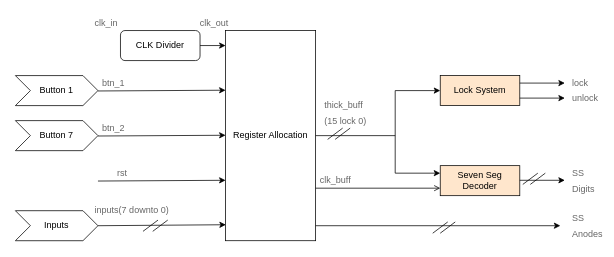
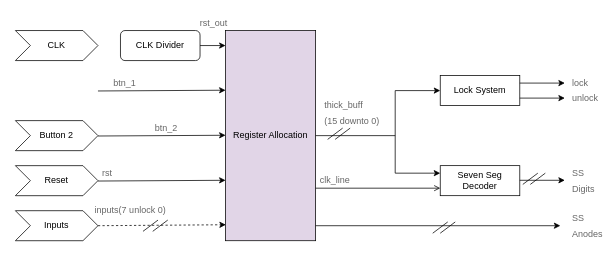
  <mxCell id="0" />
  <mxCell id="1" parent="0" />
  <mxCell id="2" value="" style="group" vertex="1" connectable="0" parent="1"><mxGeometry x="20" y="20" width="400" height="300" as="geometry" /></mxCell>
  <mxCell id="3" value="" style="group" vertex="1" connectable="0" parent="2"><mxGeometry y="20" width="400" height="280" as="geometry" /></mxCell>
- <mxCell id="5" value="Button 1" style="shape=step;perimeter=stepPerimeter;whiteSpace=wrap;html=1;fixedSize=1;" vertex="1" parent="3"><mxGeometry y="60" width="110" height="40" as="geometry" /></mxCell>
- <mxCell id="6" value="Button 7" style="shape=step;perimeter=stepPerimeter;whiteSpace=wrap;html=1;fixedSize=1;" vertex="1" parent="3"><mxGeometry y="120" width="110" height="40" as="geometry" /></mxCell>
+ <mxCell id="4" value="CLK" style="shape=step;perimeter=stepPerimeter;whiteSpace=wrap;html=1;fixedSize=1;" vertex="1" parent="3"><mxGeometry width="110" height="40" as="geometry" /></mxCell>
+ <mxCell id="6" value="Button 2" style="shape=step;perimeter=stepPerimeter;whiteSpace=wrap;html=1;fixedSize=1;" vertex="1" parent="3"><mxGeometry y="120" width="110" height="40" as="geometry" /></mxCell>
+ <mxCell id="7" value="Reset" style="shape=step;perimeter=stepPerimeter;whiteSpace=wrap;html=1;fixedSize=1;" vertex="1" parent="3"><mxGeometry y="180" width="110" height="40" as="geometry" /></mxCell>
  <mxCell id="8" value="Inputs" style="shape=step;perimeter=stepPerimeter;whiteSpace=wrap;html=1;fixedSize=1;" vertex="1" parent="3"><mxGeometry y="240" width="110" height="40" as="geometry" /></mxCell>
  <mxCell id="9" value="CLK Divider" style="whiteSpace=wrap;html=1;rounded=1;" vertex="1" parent="3"><mxGeometry x="140" width="106" height="40" as="geometry" /></mxCell>
- <mxCell id="10" value="Register Allocation" style="rounded=0;whiteSpace=wrap;html=1;" vertex="1" parent="3"><mxGeometry x="280" width="120" height="280" as="geometry" /></mxCell>
- <mxCell id="11" value="" style="endArrow=classic;html=1;rounded=0;exitX=1;exitY=0.5;exitDx=0;exitDy=0;entryX=0.003;entryY=0.924;entryDx=0;entryDy=0;entryPerimeter=0;" edge="1" parent="3" source="8" target="10"><mxGeometry width="50" height="50" relative="1" as="geometry"><mxPoint x="270" y="200" as="sourcePoint" /><mxPoint x="320" y="150" as="targetPoint" /></mxGeometry></mxCell>
+ <mxCell id="10" value="Register Allocation" style="rounded=0;whiteSpace=wrap;html=1;fillColor=#e1d5e7;" vertex="1" parent="3"><mxGeometry x="280" width="120" height="280" as="geometry" /></mxCell>
+ <mxCell id="11" value="" style="endArrow=classic;html=1;rounded=0;exitX=1;exitY=0.5;exitDx=0;exitDy=0;entryX=0.003;entryY=0.924;entryDx=0;entryDy=0;entryPerimeter=0;dashed=1;" edge="1" parent="3" source="8" target="10"><mxGeometry width="50" height="50" relative="1" as="geometry"><mxPoint x="270" y="200" as="sourcePoint" /><mxPoint x="320" y="150" as="targetPoint" /></mxGeometry></mxCell>
  <mxCell id="12" value="" style="endArrow=classic;html=1;rounded=0;exitX=1;exitY=0.5;exitDx=0;exitDy=0;entryX=0.003;entryY=0.924;entryDx=0;entryDy=0;entryPerimeter=0;" edge="1" parent="3"><mxGeometry width="50" height="50" relative="1" as="geometry"><mxPoint x="110" y="80.5" as="sourcePoint" /><mxPoint x="280" y="79.5" as="targetPoint" /></mxGeometry></mxCell>
  <mxCell id="13" value="" style="endArrow=classic;html=1;rounded=0;exitX=1;exitY=0.5;exitDx=0;exitDy=0;entryX=0.003;entryY=0.924;entryDx=0;entryDy=0;entryPerimeter=0;" edge="1" parent="3"><mxGeometry width="50" height="50" relative="1" as="geometry"><mxPoint x="110" y="140.5" as="sourcePoint" /><mxPoint x="280" y="139.5" as="targetPoint" /></mxGeometry></mxCell>
  <mxCell id="14" value="" style="endArrow=classic;html=1;rounded=0;exitX=1;exitY=0.5;exitDx=0;exitDy=0;entryX=0.003;entryY=0.924;entryDx=0;entryDy=0;entryPerimeter=0;" edge="1" parent="3"><mxGeometry width="50" height="50" relative="1" as="geometry"><mxPoint x="110" y="200.5" as="sourcePoint" /><mxPoint x="280" y="199.5" as="targetPoint" /></mxGeometry></mxCell>
  <mxCell id="15" value="" style="endArrow=none;html=1;rounded=0;" edge="1" parent="3"><mxGeometry width="50" height="50" relative="1" as="geometry"><mxPoint x="170" y="267.5" as="sourcePoint" /><mxPoint x="190" y="252.5" as="targetPoint" /></mxGeometry></mxCell>
  <mxCell id="16" value="" style="endArrow=none;html=1;rounded=0;" edge="1" parent="3"><mxGeometry width="50" height="50" relative="1" as="geometry"><mxPoint x="183" y="267.5" as="sourcePoint" /><mxPoint x="203" y="252.5" as="targetPoint" /></mxGeometry></mxCell>
  <mxCell id="17" value="" style="endArrow=classic;html=1;rounded=0;exitX=1;exitY=0.5;exitDx=0;exitDy=0;" edge="1" parent="3" source="9"><mxGeometry width="50" height="50" relative="1" as="geometry"><mxPoint x="246" y="19.5" as="sourcePoint" /><mxPoint x="280" y="20" as="targetPoint" /></mxGeometry></mxCell>
- <mxCell id="18" value="&lt;font style=&quot;font-size: 12px;&quot;&gt;btn_1&lt;/font&gt;" style="strokeWidth=1;shadow=0;dashed=0;align=center;html=1;shape=mxgraph.mockup.text.textBox;fontColor=#666666;align=left;fontSize=17;spacingLeft=4;spacingTop=-3;whiteSpace=wrap;strokeColor=#000000;mainText=;opacity=0;" vertex="1" parent="3"><mxGeometry x="110" y="60" width="40" height="20" as="geometry" /></mxCell>
- <mxCell id="19" value="&lt;font style=&quot;font-size: 12px;&quot;&gt;btn_2&lt;/font&gt;" style="strokeWidth=1;shadow=0;dashed=0;align=center;html=1;shape=mxgraph.mockup.text.textBox;fontColor=#666666;align=left;fontSize=17;spacingLeft=4;spacingTop=-3;whiteSpace=wrap;strokeColor=#000000;mainText=;opacity=0;" vertex="1" parent="3"><mxGeometry x="110" y="120" width="40" height="20" as="geometry" /></mxCell>
- <mxCell id="20" value="&lt;font style=&quot;font-size: 12px;&quot;&gt;rst&lt;/font&gt;" style="strokeWidth=1;shadow=0;dashed=0;align=center;html=1;shape=mxgraph.mockup.text.textBox;fontColor=#666666;align=left;fontSize=17;spacingLeft=4;spacingTop=-3;whiteSpace=wrap;strokeColor=#000000;mainText=;opacity=0;" vertex="1" parent="3"><mxGeometry x="130" y="180" width="40" height="20" as="geometry" /></mxCell>
- <mxCell id="21" value="&lt;font style=&quot;font-size: 12px;&quot;&gt;inputs(7 downto 0)&lt;/font&gt;" style="strokeWidth=1;shadow=0;dashed=0;align=center;html=1;shape=mxgraph.mockup.text.textBox;fontColor=#666666;align=left;fontSize=17;spacingLeft=4;spacingTop=-3;whiteSpace=wrap;strokeColor=#000000;mainText=;opacity=0;" vertex="1" parent="3"><mxGeometry x="100" y="230" width="110" height="20" as="geometry" /></mxCell>
- <mxCell id="22" value="&lt;font style=&quot;font-size: 12px;&quot;&gt;clk_in&lt;/font&gt;" style="strokeWidth=1;shadow=0;dashed=0;align=center;html=1;shape=mxgraph.mockup.text.textBox;fontColor=#666666;align=left;fontSize=17;spacingLeft=4;spacingTop=-3;whiteSpace=wrap;strokeColor=#000000;mainText=;opacity=0;" vertex="1" parent="3"><mxGeometry x="100" y="-20" width="40" height="20" as="geometry" /></mxCell>
- <mxCell id="23" value="&lt;font style=&quot;font-size: 12px;&quot;&gt;clk_out&lt;/font&gt;" style="strokeWidth=1;shadow=0;dashed=0;align=center;html=1;shape=mxgraph.mockup.text.textBox;fontColor=#666666;align=left;fontSize=17;spacingLeft=4;spacingTop=-3;whiteSpace=wrap;strokeColor=#000000;mainText=;opacity=0;" vertex="1" parent="2"><mxGeometry x="240" width="50" height="20" as="geometry" /></mxCell>
+ <mxCell id="18" value="&lt;font style=&quot;font-size: 12px;&quot;&gt;btn_1&lt;/font&gt;" style="strokeWidth=1;shadow=0;dashed=0;align=center;html=1;shape=mxgraph.mockup.text.textBox;fontColor=#666666;align=left;fontSize=17;spacingLeft=4;spacingTop=-3;whiteSpace=wrap;strokeColor=#000000;mainText=;opacity=0;" vertex="1" parent="3"><mxGeometry x="125" y="60" width="40" height="20" as="geometry" /></mxCell>
+ <mxCell id="19" value="&lt;font style=&quot;font-size: 12px;&quot;&gt;btn_2&lt;/font&gt;" style="strokeWidth=1;shadow=0;dashed=0;align=center;html=1;shape=mxgraph.mockup.text.textBox;fontColor=#666666;align=left;fontSize=17;spacingLeft=4;spacingTop=-3;whiteSpace=wrap;strokeColor=#000000;mainText=;opacity=0;" vertex="1" parent="3"><mxGeometry x="180" y="120" width="40" height="20" as="geometry" /></mxCell>
+ <mxCell id="20" value="&lt;font style=&quot;font-size: 12px;&quot;&gt;rst&lt;/font&gt;" style="strokeWidth=1;shadow=0;dashed=0;align=center;html=1;shape=mxgraph.mockup.text.textBox;fontColor=#666666;align=left;fontSize=17;spacingLeft=4;spacingTop=-3;whiteSpace=wrap;strokeColor=#000000;mainText=;opacity=0;" vertex="1" parent="3"><mxGeometry x="110" y="180" width="40" height="20" as="geometry" /></mxCell>
+ <mxCell id="21" value="&lt;font style=&quot;font-size: 12px;&quot;&gt;inputs(7 unlock 0)&lt;/font&gt;" style="strokeWidth=1;shadow=0;dashed=0;align=center;html=1;shape=mxgraph.mockup.text.textBox;fontColor=#666666;align=left;fontSize=17;spacingLeft=4;spacingTop=-3;whiteSpace=wrap;strokeColor=#000000;mainText=;opacity=0;" vertex="1" parent="3"><mxGeometry x="100" y="230" width="110" height="20" as="geometry" /></mxCell>
+ <mxCell id="23" value="&lt;font style=&quot;font-size: 12px;&quot;&gt;rst_out&lt;/font&gt;" style="strokeWidth=1;shadow=0;dashed=0;align=center;html=1;shape=mxgraph.mockup.text.textBox;fontColor=#666666;align=left;fontSize=17;spacingLeft=4;spacingTop=-3;whiteSpace=wrap;strokeColor=#000000;mainText=;opacity=0;" vertex="1" parent="2"><mxGeometry x="240" width="50" height="20" as="geometry" /></mxCell>
  <mxCell id="24" value="" style="endArrow=none;html=1;rounded=0;entryX=1;entryY=0.5;entryDx=0;entryDy=0;" edge="1" parent="1" target="10"><mxGeometry width="50" height="50" relative="1" as="geometry"><mxPoint x="526" y="180" as="sourcePoint" /><mxPoint x="446" y="190" as="targetPoint" /></mxGeometry></mxCell>
  <mxCell id="25" value="" style="group" vertex="1" connectable="0" parent="1"><mxGeometry x="436" y="170" width="30" height="15" as="geometry" /></mxCell>
  <mxCell id="26" value="" style="endArrow=none;html=1;rounded=0;" edge="1" parent="25"><mxGeometry width="50" height="50" relative="1" as="geometry"><mxPoint y="15" as="sourcePoint" /><mxPoint x="20" as="targetPoint" /></mxGeometry></mxCell>
  <mxCell id="27" value="" style="endArrow=none;html=1;rounded=0;" edge="1" parent="25"><mxGeometry width="50" height="50" relative="1" as="geometry"><mxPoint x="10" y="15" as="sourcePoint" /><mxPoint x="30" as="targetPoint" /></mxGeometry></mxCell>
- <mxCell id="28" value="&lt;font style=&quot;font-size: 12px;&quot;&gt;thick_buff &lt;br&gt;(15 lock 0)&lt;/font&gt;" style="strokeWidth=1;shadow=0;dashed=0;align=center;html=1;shape=mxgraph.mockup.text.textBox;fontColor=#666666;align=left;fontSize=17;spacingLeft=4;spacingTop=-3;whiteSpace=wrap;strokeColor=#000000;mainText=;opacity=0;" vertex="1" parent="1"><mxGeometry x="426" y="140" width="90" height="20" as="geometry" /></mxCell>
- <mxCell id="29" value="Lock System" style="rounded=0;whiteSpace=wrap;html=1;fillColor=#ffe6cc;" vertex="1" parent="1"><mxGeometry x="586" y="100" width="106" height="40" as="geometry" /></mxCell>
- <mxCell id="30" value="Seven Seg Decoder" style="rounded=0;whiteSpace=wrap;html=1;fillColor=#ffe6cc;" vertex="1" parent="1"><mxGeometry x="586" y="220" width="106" height="40" as="geometry" /></mxCell>
+ <mxCell id="28" value="&lt;font style=&quot;font-size: 12px;&quot;&gt;thick_buff &lt;br&gt;(15 downto 0)&lt;/font&gt;" style="strokeWidth=1;shadow=0;dashed=0;align=center;html=1;shape=mxgraph.mockup.text.textBox;fontColor=#666666;align=left;fontSize=17;spacingLeft=4;spacingTop=-3;whiteSpace=wrap;strokeColor=#000000;mainText=;opacity=0;" vertex="1" parent="1"><mxGeometry x="426" y="140" width="90" height="20" as="geometry" /></mxCell>
+ <mxCell id="29" value="Lock System" style="rounded=0;whiteSpace=wrap;html=1;" vertex="1" parent="1"><mxGeometry x="586" y="100" width="106" height="40" as="geometry" /></mxCell>
+ <mxCell id="30" value="Seven Seg Decoder" style="rounded=0;whiteSpace=wrap;html=1;" vertex="1" parent="1"><mxGeometry x="586" y="220" width="106" height="40" as="geometry" /></mxCell>
  <mxCell id="31" value="" style="endArrow=none;html=1;rounded=0;" edge="1" parent="1"><mxGeometry width="50" height="50" relative="1" as="geometry"><mxPoint x="526" y="230" as="sourcePoint" /><mxPoint x="526" y="120" as="targetPoint" /></mxGeometry></mxCell>
  <mxCell id="32" value="" style="endArrow=classic;html=1;rounded=0;entryX=0;entryY=0.5;entryDx=0;entryDy=0;" edge="1" parent="1" target="29"><mxGeometry width="50" height="50" relative="1" as="geometry"><mxPoint x="526" y="120" as="sourcePoint" /><mxPoint x="386" y="190" as="targetPoint" /></mxGeometry></mxCell>
  <mxCell id="33" value="" style="endArrow=classic;html=1;rounded=0;entryX=0;entryY=0.5;entryDx=0;entryDy=0;" edge="1" parent="1"><mxGeometry width="50" height="50" relative="1" as="geometry"><mxPoint x="526" y="230" as="sourcePoint" /><mxPoint x="586" y="230" as="targetPoint" /></mxGeometry></mxCell>
  <mxCell id="34" value="" style="endArrow=open;html=1;rounded=0;entryX=0;entryY=0.75;entryDx=0;entryDy=0;exitX=1;exitY=0.75;exitDx=0;exitDy=0;" edge="1" parent="1" source="10" target="30"><mxGeometry width="50" height="50" relative="1" as="geometry"><mxPoint x="396" y="240" as="sourcePoint" /><mxPoint x="446" y="190" as="targetPoint" /></mxGeometry></mxCell>
- <mxCell id="35" value="&lt;font style=&quot;font-size: 12px;&quot;&gt;clk_buff&lt;/font&gt;" style="strokeWidth=1;shadow=0;dashed=0;align=center;html=1;shape=mxgraph.mockup.text.textBox;fontColor=#666666;align=left;fontSize=17;spacingLeft=4;spacingTop=-3;whiteSpace=wrap;strokeColor=#000000;mainText=;opacity=0;" vertex="1" parent="1"><mxGeometry x="420" y="230" width="40" height="20" as="geometry" /></mxCell>
+ <mxCell id="35" value="&lt;font style=&quot;font-size: 12px;&quot;&gt;clk_line&lt;/font&gt;" style="strokeWidth=1;shadow=0;dashed=0;align=center;html=1;shape=mxgraph.mockup.text.textBox;fontColor=#666666;align=left;fontSize=17;spacingLeft=4;spacingTop=-3;whiteSpace=wrap;strokeColor=#000000;mainText=;opacity=0;" vertex="1" parent="1"><mxGeometry x="420" y="230" width="40" height="20" as="geometry" /></mxCell>
  <mxCell id="36" value="" style="endArrow=classic;html=1;rounded=0;entryX=0;entryY=0.5;entryDx=0;entryDy=0;" edge="1" parent="1"><mxGeometry width="50" height="50" relative="1" as="geometry"><mxPoint x="692" y="130" as="sourcePoint" /><mxPoint x="752" y="130" as="targetPoint" /></mxGeometry></mxCell>
  <mxCell id="37" value="" style="endArrow=classic;html=1;rounded=0;entryX=0;entryY=0.5;entryDx=0;entryDy=0;" edge="1" parent="1"><mxGeometry width="50" height="50" relative="1" as="geometry"><mxPoint x="692" y="110" as="sourcePoint" /><mxPoint x="752" y="110" as="targetPoint" /></mxGeometry></mxCell>
  <mxCell id="38" value="&lt;span style=&quot;font-size: 12px;&quot;&gt;lock&lt;/span&gt;" style="strokeWidth=1;shadow=0;dashed=0;align=center;html=1;shape=mxgraph.mockup.text.textBox;fontColor=#666666;align=left;fontSize=17;spacingLeft=4;spacingTop=-3;whiteSpace=wrap;strokeColor=#000000;mainText=;opacity=0;" vertex="1" parent="1"><mxGeometry x="756" y="100" width="40" height="20" as="geometry" /></mxCell>
  <mxCell id="39" value="&lt;font style=&quot;font-size: 12px;&quot;&gt;unlock&lt;/font&gt;" style="strokeWidth=1;shadow=0;dashed=0;align=center;html=1;shape=mxgraph.mockup.text.textBox;fontColor=#666666;align=left;fontSize=17;spacingLeft=4;spacingTop=-3;whiteSpace=wrap;strokeColor=#000000;mainText=;opacity=0;" vertex="1" parent="1"><mxGeometry x="756" y="120" width="40" height="20" as="geometry" /></mxCell>
  <mxCell id="40" value="" style="endArrow=classic;html=1;rounded=0;entryX=0;entryY=0.5;entryDx=0;entryDy=0;" edge="1" parent="1"><mxGeometry width="50" height="50" relative="1" as="geometry"><mxPoint x="692" y="239.5" as="sourcePoint" /><mxPoint x="752" y="239.5" as="targetPoint" /></mxGeometry></mxCell>
  <mxCell id="41" value="&lt;font style=&quot;font-size: 12px;&quot;&gt;SS Digits&lt;/font&gt;" style="strokeWidth=1;shadow=0;dashed=0;align=center;html=1;shape=mxgraph.mockup.text.textBox;fontColor=#666666;align=left;fontSize=17;spacingLeft=4;spacingTop=-3;whiteSpace=wrap;strokeColor=#000000;mainText=;opacity=0;" vertex="1" parent="1"><mxGeometry x="756" y="230" width="40" height="20" as="geometry" /></mxCell>
  <mxCell id="42" value="" style="endArrow=classic;html=1;rounded=0;exitX=1;exitY=0.75;exitDx=0;exitDy=0;" edge="1" parent="1"><mxGeometry width="50" height="50" relative="1" as="geometry"><mxPoint x="420" y="300" as="sourcePoint" /><mxPoint x="746" y="300" as="targetPoint" /></mxGeometry></mxCell>
  <mxCell id="43" value="&lt;font style=&quot;font-size: 12px;&quot;&gt;SS Anodes&lt;/font&gt;" style="strokeWidth=1;shadow=0;dashed=0;align=center;html=1;shape=mxgraph.mockup.text.textBox;fontColor=#666666;align=left;fontSize=17;spacingLeft=4;spacingTop=-3;whiteSpace=wrap;strokeColor=#000000;mainText=;opacity=0;" vertex="1" parent="1"><mxGeometry x="756" y="290" width="40" height="20" as="geometry" /></mxCell>
  <mxCell id="44" value="" style="group" vertex="1" connectable="0" parent="1"><mxGeometry x="696" y="230" width="30" height="15" as="geometry" /></mxCell>
  <mxCell id="45" value="" style="endArrow=none;html=1;rounded=0;" edge="1" parent="44"><mxGeometry width="50" height="50" relative="1" as="geometry"><mxPoint y="15" as="sourcePoint" /><mxPoint x="20" as="targetPoint" /></mxGeometry></mxCell>
  <mxCell id="46" value="" style="endArrow=none;html=1;rounded=0;" edge="1" parent="44"><mxGeometry width="50" height="50" relative="1" as="geometry"><mxPoint x="10" y="15" as="sourcePoint" /><mxPoint x="30" as="targetPoint" /></mxGeometry></mxCell>
  <mxCell id="47" value="" style="group" vertex="1" connectable="0" parent="1"><mxGeometry x="576" y="295" width="30" height="15" as="geometry" /></mxCell>
  <mxCell id="48" value="" style="endArrow=none;html=1;rounded=0;" edge="1" parent="47"><mxGeometry width="50" height="50" relative="1" as="geometry"><mxPoint y="15" as="sourcePoint" /><mxPoint x="20" as="targetPoint" /></mxGeometry></mxCell>
  <mxCell id="49" value="" style="endArrow=none;html=1;rounded=0;" edge="1" parent="47"><mxGeometry width="50" height="50" relative="1" as="geometry"><mxPoint x="10" y="15" as="sourcePoint" /><mxPoint x="30" as="targetPoint" /></mxGeometry></mxCell>
